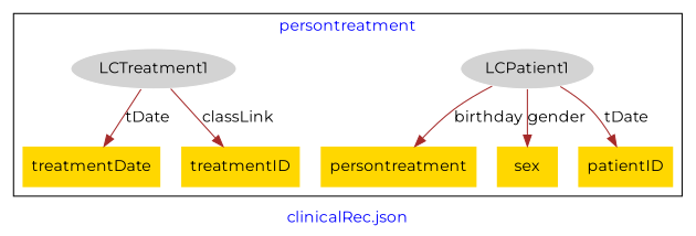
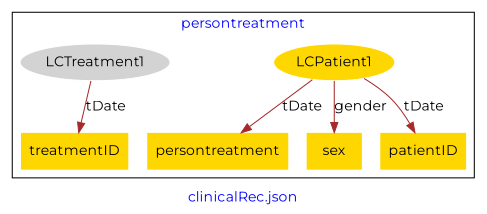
  digraph {
    fontcolor=blue
    fontname=Montserrat
    label="clinicalRec.json"
    remincross=true
    node [fillcolor=gold fontname=Montserrat style=filled shape=plaintext]
    edge [color=brown fontcolor=black fontname=Montserrat]
-   n1 [color=white fillcolor=lightgray label=LCPatient1 shape=""]
+   n1 [color=white label=LCPatient1 shape=""]
    n2 [label=persontreatment]
    n3 [label=sex]
    n4 [color=white fillcolor=lightgray label=LCTreatment1 shape=""]
-   n5 [label=treatmentDate]
    n6 [label=patientID]
    n7 [label=treatmentID]
    subgraph cluster_1 {
      label=persontreatment
      n1
      n2
      n3
      n4
-     n5
      n6
      n7
    }
-   n1 -> n2 [label=birthday]
+   n1 -> n2 [label=tDate]
    n1 -> n3 [label=gender]
    n1 -> n6 [label=tDate]
-   n4 -> n5 [label=tDate]
-   n4 -> n7 [label=classLink]
+   n4 -> n7 [label=tDate]
  }
